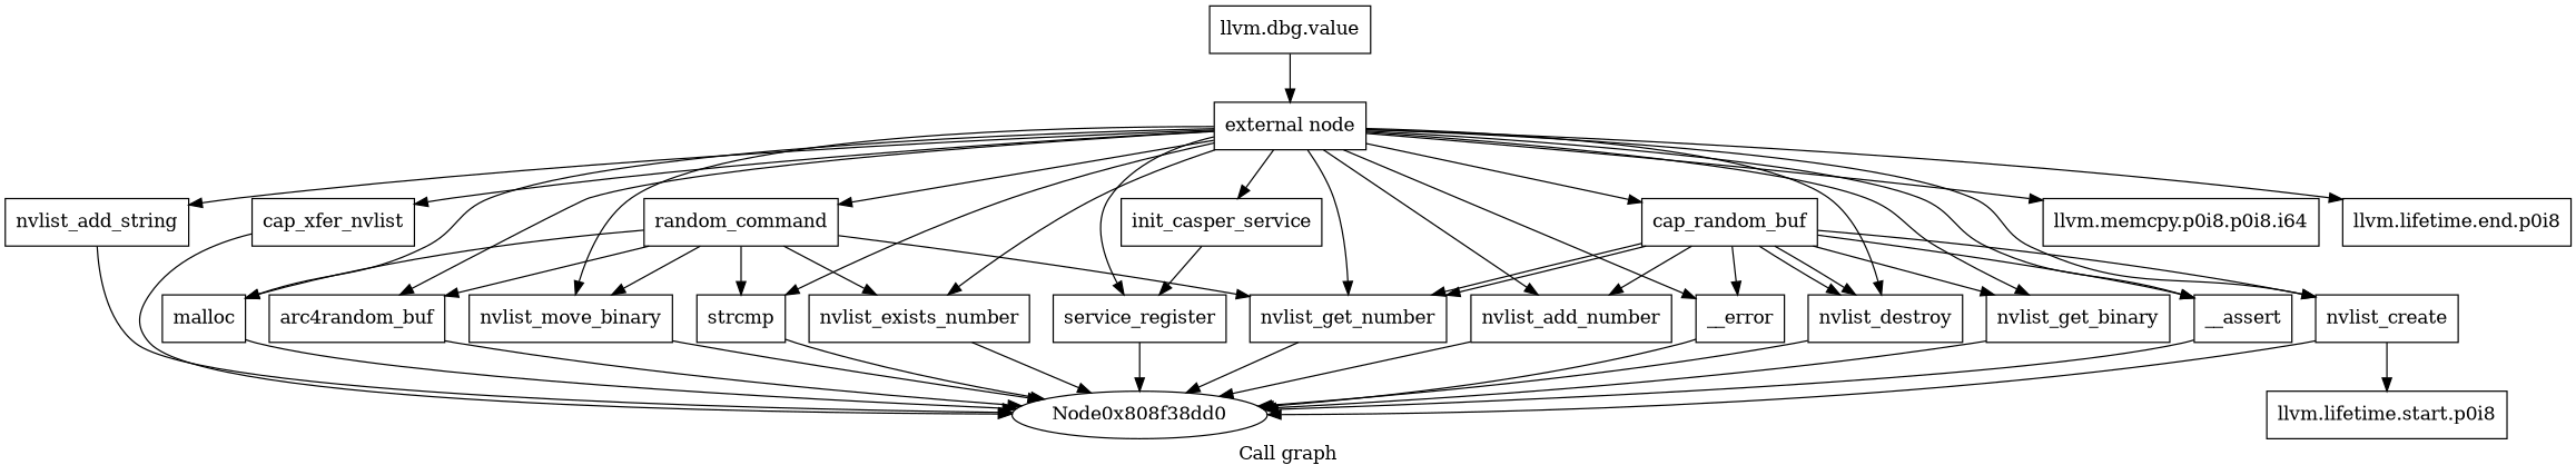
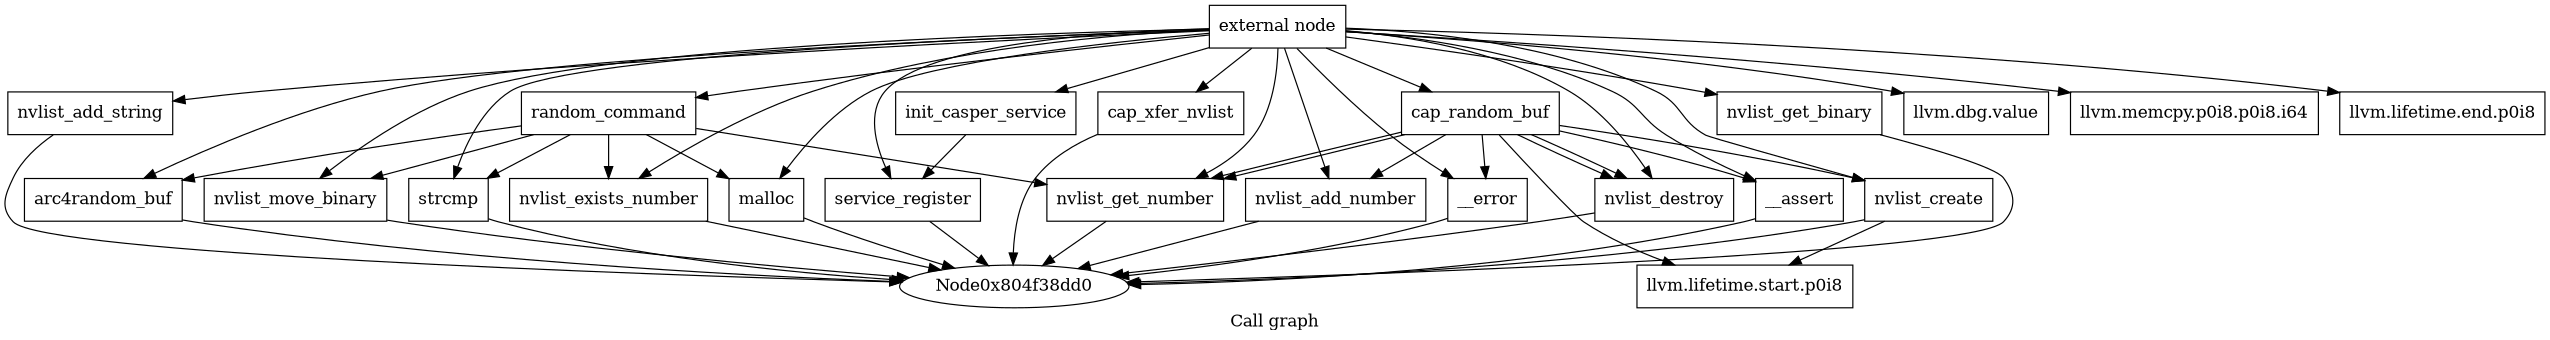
  digraph {
    label="Call graph"
    node [shape=record]
    n1 [label="{external node}"]
    n2 [label="{init_casper_service}"]
    n3 [label="{random_command}"]
    n4 [label="{service_register}"]
    n5 [label="{llvm.dbg.value}"]
    n6 [label="{strcmp}"]
    n7 [label="{nvlist_exists_number}"]
    n8 [label="{nvlist_get_number}"]
    n9 [label="{malloc}"]
    n10 [label="{arc4random_buf}"]
    n11 [label="{nvlist_move_binary}"]
    n12 [label="{cap_random_buf}"]
    n13 [label="{nvlist_create}"]
    n14 [label="{nvlist_add_string}"]
    n15 [label="{nvlist_add_number}"]
    n16 [label="{cap_xfer_nvlist}"]
    n17 [label="{__error}"]
    n18 [label="{nvlist_destroy}"]
    n19 [label="{nvlist_get_binary}"]
    n20 [label="{llvm.memcpy.p0i8.p0i8.i64}"]
    n21 [label="{__assert}"]
    n22 [label="{llvm.lifetime.end.p0i8}"]
-   Node0x804f38dd0 [label=Node0x808f38dd0 shape=""]
+   Node0x804f38dd0 [shape=""]
    n24 [label="{llvm.lifetime.start.p0i8}"]
    n1 -> n2
    n1 -> n3
    n1 -> n4
-   n5 -> n1
+   n1 -> n5
    n1 -> n6
    n1 -> n7
    n1 -> n8
    n1 -> n9
    n1 -> n10
    n1 -> n11
    n1 -> n12
    n1 -> n13
    n1 -> n14
    n1 -> n15
    n1 -> n16
    n1 -> n17
    n1 -> n18
    n1 -> n19
    n1 -> n20
    n1 -> n21
    n1 -> n22
    n2 -> n4
    n3 -> n6
    n3 -> n7
    n3 -> n8
    n3 -> n9
    n3 -> n10
    n3 -> n11
    n4 -> Node0x804f38dd0
    n6 -> Node0x804f38dd0
    n7 -> Node0x804f38dd0
    n8 -> Node0x804f38dd0
    n9 -> Node0x804f38dd0
    n10 -> Node0x804f38dd0
    n11 -> Node0x804f38dd0
    n12 -> n8
    n12 -> n8
    n12 -> n13
    n12 -> n15
    n12 -> n17
    n12 -> n18
    n12 -> n18
-   n12 -> n19
+   n12 -> n24
    n12 -> n21
    n13 -> Node0x804f38dd0
    n13 -> n24
    n14 -> Node0x804f38dd0
    n15 -> Node0x804f38dd0
    n16 -> Node0x804f38dd0
    n17 -> Node0x804f38dd0
    n18 -> Node0x804f38dd0
    n19 -> Node0x804f38dd0
    n21 -> Node0x804f38dd0
  }
